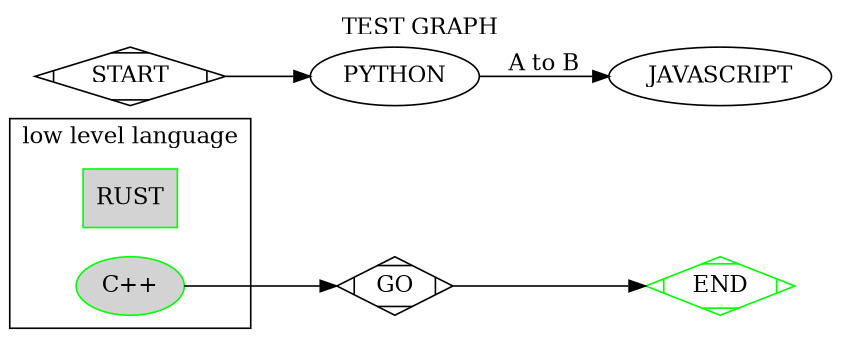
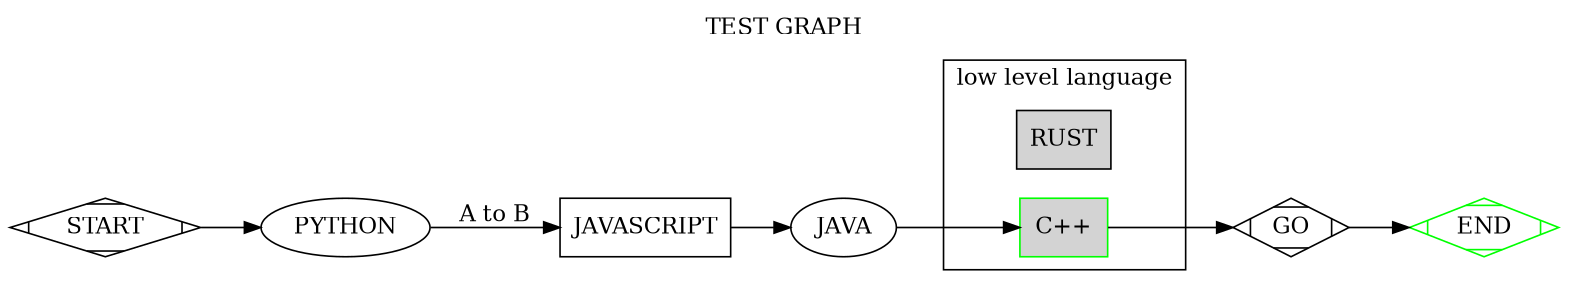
  digraph {
    compound=true
    label="TEST GRAPH"
    labelloc=t
    rankdir=LR
-   n1 [color=green fillcolor=lightgray fontcolor=black label=RUST shape=box style=filled]
-   n2 [color=green fillcolor=lightgray fontcolor=black label="C++" shape=ellipse style=filled]
+   n1 [color=black fillcolor=lightgray fontcolor=black label=RUST shape=box style=filled]
+   n2 [color=green fillcolor=lightgray fontcolor=black label="C++" shape=box style=filled]
    n3 [label=GO shape=Mdiamond]
    n4 [label=START shape=Mdiamond]
    n5 [label=PYTHON]
-   n6 [label=JAVASCRIPT]
+   n6 [label=JAVASCRIPT shape=box]
+   n7 [label=JAVA]
    n8 [color=green label=END shape=Mdiamond]
    subgraph sub_1 {
      cluster=true
      label="low level language"
      n1
      n2
    }
    n2 -> n3
    n3 -> n8 [shape=Msquare]
    n4 -> n5
    n5 -> n6 [label="A to B"]
+   n6 -> n7
+   n7 -> n2
  }
